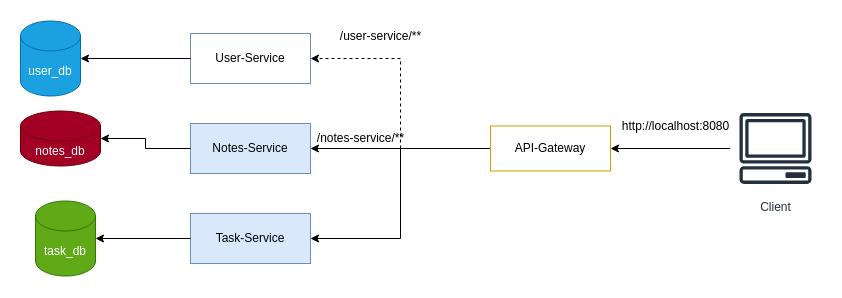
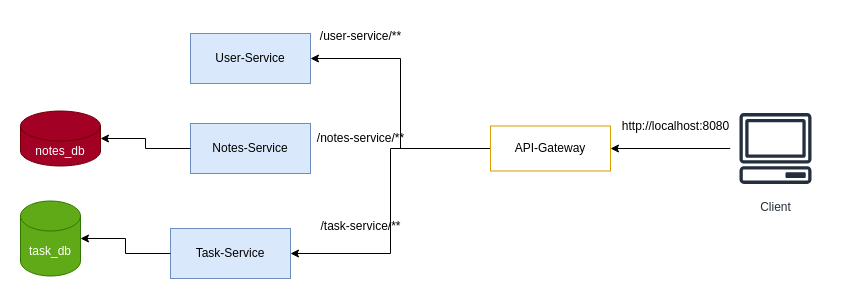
  <mxCell id="0" />
  <mxCell id="1" parent="0" />
- <mxCell id="2" value="User-Service" style="rounded=0;whiteSpace=wrap;html=1;fillColor=#ffffff;strokeColor=#6c8ebf;" vertex="1" parent="1"><mxGeometry x="190" y="33" width="120" height="50" as="geometry" /></mxCell>
- <mxCell id="3" value="Task-Service" style="rounded=0;whiteSpace=wrap;html=1;fillColor=#dae8fc;strokeColor=#6c8ebf;" vertex="1" parent="1"><mxGeometry x="190" y="213" width="120" height="50" as="geometry" /></mxCell>
+ <mxCell id="2" value="User-Service" style="rounded=0;whiteSpace=wrap;html=1;fillColor=#dae8fc;strokeColor=#6c8ebf;" vertex="1" parent="1"><mxGeometry x="190" y="33" width="120" height="50" as="geometry" /></mxCell>
+ <mxCell id="3" value="Task-Service" style="rounded=0;whiteSpace=wrap;html=1;fillColor=#dae8fc;strokeColor=#6c8ebf;" vertex="1" parent="1"><mxGeometry x="170" y="228" width="120" height="50" as="geometry" /></mxCell>
  <mxCell id="4" value="Notes-Service" style="rounded=0;whiteSpace=wrap;html=1;fillColor=#dae8fc;strokeColor=#6c8ebf;" vertex="1" parent="1"><mxGeometry x="190" y="123" width="120" height="50" as="geometry" /></mxCell>
- <mxCell id="5" style="edgeStyle=orthogonalEdgeStyle;rounded=0;orthogonalLoop=1;jettySize=auto;html=1;entryX=1;entryY=0.5;entryDx=0;entryDy=0;dashed=1;" edge="1" parent="1" source="8" target="2"><mxGeometry relative="1" as="geometry" /></mxCell>
+ <mxCell id="5" style="edgeStyle=orthogonalEdgeStyle;rounded=0;orthogonalLoop=1;jettySize=auto;html=1;entryX=1;entryY=0.5;entryDx=0;entryDy=0;" edge="1" parent="1" source="8" target="2"><mxGeometry relative="1" as="geometry" /></mxCell>
  <mxCell id="6" style="edgeStyle=orthogonalEdgeStyle;rounded=0;orthogonalLoop=1;jettySize=auto;html=1;entryX=1;entryY=0.5;entryDx=0;entryDy=0;" edge="1" parent="1" source="8" target="3"><mxGeometry relative="1" as="geometry" /></mxCell>
- <mxCell id="7" style="edgeStyle=orthogonalEdgeStyle;rounded=0;orthogonalLoop=1;jettySize=auto;html=1;entryX=1;entryY=0.5;entryDx=0;entryDy=0;" edge="1" parent="1" source="8" target="4"><mxGeometry relative="1" as="geometry" /></mxCell>
  <mxCell id="8" value="API-Gateway" style="rounded=0;whiteSpace=wrap;html=1;fillColor=#ffffff;strokeColor=#d79b00;" vertex="1" parent="1"><mxGeometry x="490" y="125.5" width="120" height="45" as="geometry" /></mxCell>
- <mxCell id="9" value="user_db" style="shape=cylinder3;whiteSpace=wrap;html=1;boundedLbl=1;backgroundOutline=1;size=15;fillColor=#1ba1e2;fontColor=#ffffff;strokeColor=#006EAF;" vertex="1" parent="1"><mxGeometry x="20" y="20.5" width="60" height="75" as="geometry" /></mxCell>
  <mxCell id="10" value="notes_db" style="shape=cylinder3;whiteSpace=wrap;html=1;boundedLbl=1;backgroundOutline=1;size=15;fillColor=#a20025;fontColor=#ffffff;strokeColor=#6F0000;" vertex="1" parent="1"><mxGeometry x="20" y="110.5" width="80" height="55" as="geometry" /></mxCell>
- <mxCell id="11" value="task_db" style="shape=cylinder3;whiteSpace=wrap;html=1;boundedLbl=1;backgroundOutline=1;size=15;fillColor=#60a917;fontColor=#ffffff;strokeColor=#2D7600;" vertex="1" parent="1"><mxGeometry x="35" y="200.5" width="60" height="75" as="geometry" /></mxCell>
- <mxCell id="12" style="edgeStyle=orthogonalEdgeStyle;rounded=0;orthogonalLoop=1;jettySize=auto;html=1;entryX=1;entryY=0.5;entryDx=0;entryDy=0;entryPerimeter=0;" edge="1" parent="1" source="2" target="9"><mxGeometry relative="1" as="geometry" /></mxCell>
+ <mxCell id="11" value="task_db" style="shape=cylinder3;whiteSpace=wrap;html=1;boundedLbl=1;backgroundOutline=1;size=15;fillColor=#60a917;fontColor=#ffffff;strokeColor=#2D7600;" vertex="1" parent="1"><mxGeometry x="20" y="200.5" width="60" height="75" as="geometry" /></mxCell>
  <mxCell id="13" style="edgeStyle=orthogonalEdgeStyle;rounded=0;orthogonalLoop=1;jettySize=auto;html=1;entryX=1;entryY=0.5;entryDx=0;entryDy=0;entryPerimeter=0;" edge="1" parent="1" source="4" target="10"><mxGeometry relative="1" as="geometry" /></mxCell>
  <mxCell id="14" style="edgeStyle=orthogonalEdgeStyle;rounded=0;orthogonalLoop=1;jettySize=auto;html=1;entryX=1;entryY=0.5;entryDx=0;entryDy=0;entryPerimeter=0;" edge="1" parent="1" source="3" target="11"><mxGeometry relative="1" as="geometry" /></mxCell>
  <mxCell id="15" style="edgeStyle=orthogonalEdgeStyle;rounded=0;orthogonalLoop=1;jettySize=auto;html=1;entryX=1;entryY=0.5;entryDx=0;entryDy=0;" edge="1" parent="1" source="16" target="8"><mxGeometry relative="1" as="geometry" /></mxCell>
  <mxCell id="16" value="Client" style="sketch=0;outlineConnect=0;fontColor=#232F3E;gradientColor=none;strokeColor=#232F3E;fillColor=#ffffff;dashed=0;verticalLabelPosition=bottom;verticalAlign=top;align=center;html=1;fontSize=12;fontStyle=0;aspect=fixed;shape=mxgraph.aws4.resourceIcon;resIcon=mxgraph.aws4.client;" vertex="1" parent="1"><mxGeometry x="730" y="103" width="90" height="90" as="geometry" /></mxCell>
  <mxCell id="17" value="http://localhost:8080" style="text;html=1;align=center;verticalAlign=middle;resizable=0;points=[];autosize=1;strokeColor=none;fillColor=none;" vertex="1" parent="1"><mxGeometry x="610" y="110.5" width="130" height="30" as="geometry" /></mxCell>
- <mxCell id="18" value="/user-service/**" style="text;html=1;align=center;verticalAlign=middle;resizable=0;points=[];autosize=1;strokeColor=none;fillColor=none;" vertex="1" parent="1"><mxGeometry x="330" y="20.5" width="100" height="30" as="geometry" /></mxCell>
+ <mxCell id="18" value="/user-service/**" style="text;html=1;align=center;verticalAlign=middle;resizable=0;points=[];autosize=1;strokeColor=none;fillColor=none;" vertex="1" parent="1"><mxGeometry x="310" y="20.5" width="100" height="30" as="geometry" /></mxCell>
  <mxCell id="19" value="/notes-service/**" style="text;html=1;align=center;verticalAlign=middle;resizable=0;points=[];autosize=1;strokeColor=none;fillColor=none;" vertex="1" parent="1"><mxGeometry x="305" y="123" width="110" height="30" as="geometry" /></mxCell>
+ <mxCell id="20" value="/task-service/**" style="text;html=1;align=center;verticalAlign=middle;resizable=0;points=[];autosize=1;strokeColor=none;fillColor=none;" vertex="1" parent="1"><mxGeometry x="310" y="211" width="100" height="30" as="geometry" /></mxCell>
